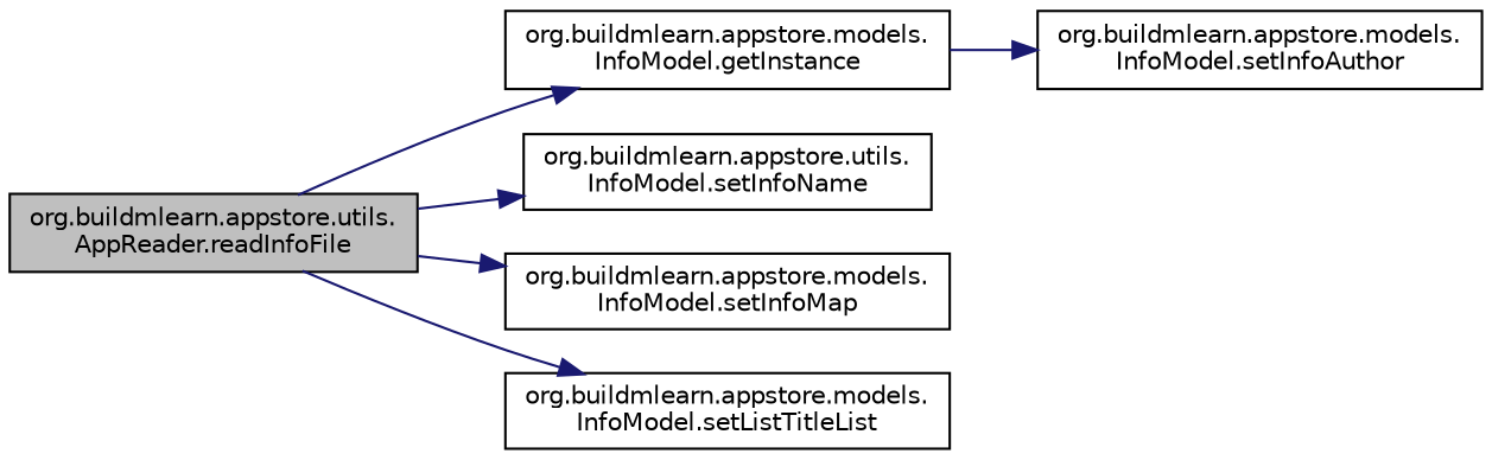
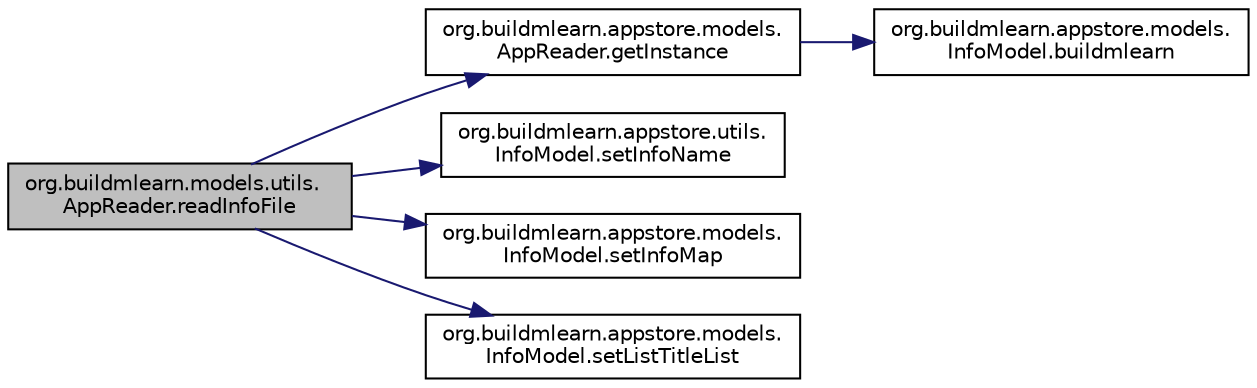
  digraph {
    rankdir=LR
    node [color=black fontname=Helvetica fontsize=10 shape=record]
    edge [color=midnightblue fontname=Helvetica fontsize=10 labelfontname=Helvetica labelfontsize=10 style=solid]
-   n1 [fillcolor=grey75 fontcolor=black height=0.2 label="org.buildmlearn.appstore.utils.\lAppReader.readInfoFile" style=filled width=0.4]
-   n2 [height=0.2 label="org.buildmlearn.appstore.models.\lInfoModel.getInstance" width=0.4]
+   n1 [fillcolor=grey75 fontcolor=black height=0.2 label="org.buildmlearn.models.utils.\lAppReader.readInfoFile" style=filled width=0.4]
+   n2 [height=0.2 label="org.buildmlearn.appstore.models.\lAppReader.getInstance" width=0.4]
    n3 [height=0.2 label="org.buildmlearn.appstore.utils.\lInfoModel.setInfoName" width=0.4]
    n4 [height=0.2 label="org.buildmlearn.appstore.models.\lInfoModel.setInfoMap" width=0.4]
    n5 [height=0.2 label="org.buildmlearn.appstore.models.\lInfoModel.setListTitleList" width=0.4]
-   n6 [height=0.2 label="org.buildmlearn.appstore.models.\lInfoModel.setInfoAuthor" width=0.4]
+   n6 [height=0.2 label="org.buildmlearn.appstore.models.\lInfoModel.buildmlearn" width=0.4]
    n1 -> n2
    n1 -> n3
    n1 -> n4
    n1 -> n5
    n2 -> n6
  }
